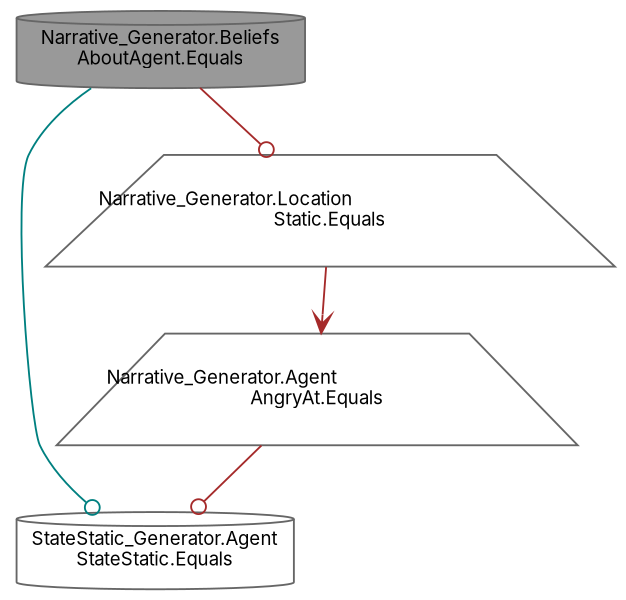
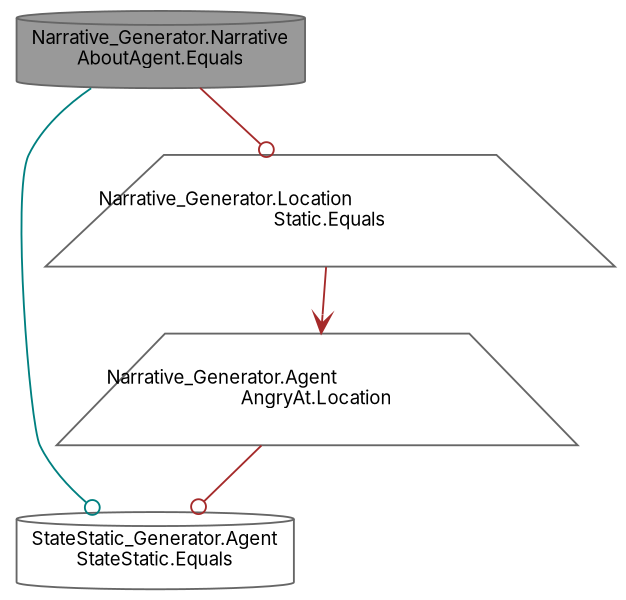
  digraph {
    fontname=Inter
    rankdir=TB
    node [color=grey40 fillcolor=white fontname=Inter fontsize=10 shape=cylinder style=filled]
    edge [arrowhead=odot color=brown fontname=Inter fontsize=10 labelfontname=Helvetica labelfontsize=10 style=solid]
-   n1 [color=gray40 fillcolor=grey60 fontcolor=black height=0.2 label="Narrative_Generator.Beliefs\lAboutAgent.Equals" width=0.4]
+   n1 [color=gray40 fillcolor=grey60 fontcolor=black height=0.2 label="Narrative_Generator.Narrative\lAboutAgent.Equals" width=0.4]
    n2 [height=0.2 label="StateStatic_Generator.Agent\lStateStatic.Equals" width=0.4]
    n3 [height=0.2 label="Narrative_Generator.Location\lStatic.Equals" shape=trapezium width=0.4]
-   n4 [height=0.2 label="Narrative_Generator.Agent\lAngryAt.Equals" shape=trapezium width=0.4]
+   n4 [height=0.2 label="Narrative_Generator.Agent\lAngryAt.Location" shape=trapezium width=0.4]
    n1 -> n2 [color=teal]
    n1 -> n3
    n3 -> n4 [arrowhead=vee]
    n4 -> n2
  }
